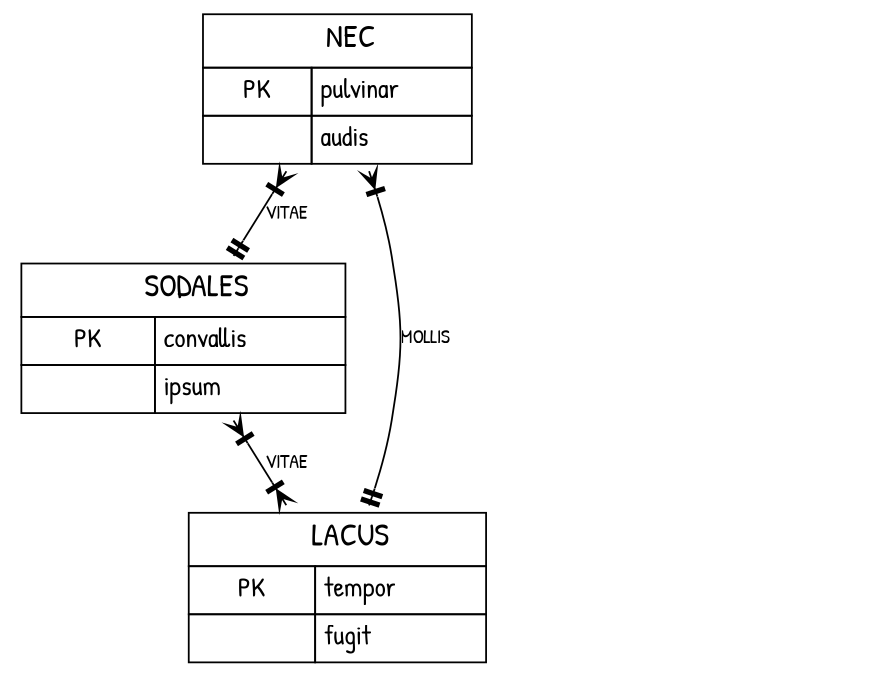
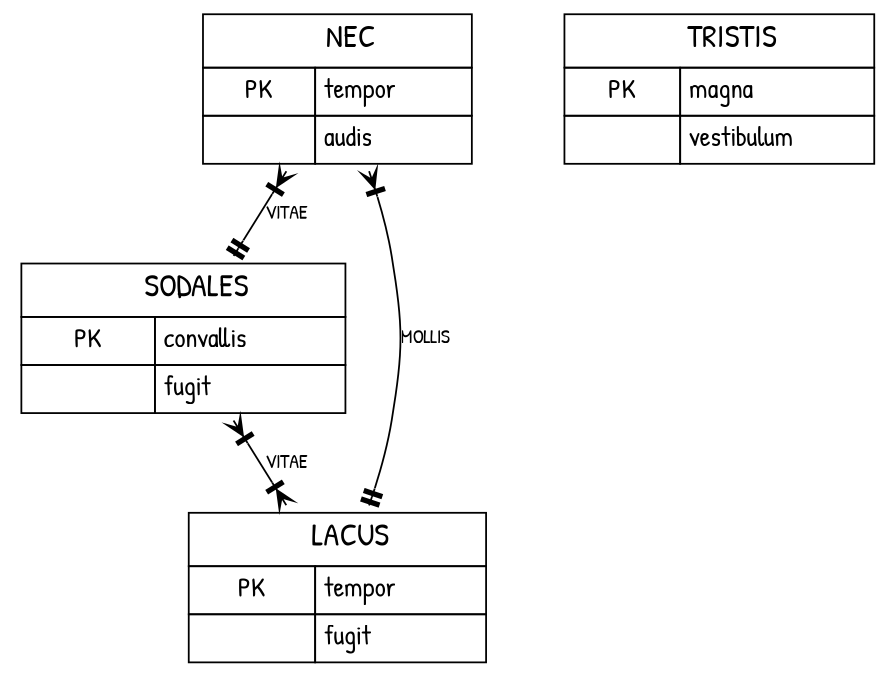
  digraph {
    bgcolor="#FFFFFF"
    fontname="Patrick Hand"
    nodesep=0.5
    node [fontcolor="#000000" fontname="Patrick Hand" fontsize=15 shape=none]
    edge [arrowhead=crowtee arrowtail=crowtee color="#000000" dir=both fontcolor="#000000" fontname="Patrick Hand" fontsize=11 penwidth=1]
-   n1 [label=<<table         border="0"         cellborder="1"         cellspacing="0"         bgcolor="#FFFFFF"         color="#000000"         cellpadding="4"     >         <tr>             <td bgcolor="#FFFFFF" colspan="2">                 <font                     color="#000000"                     point-size="18"                 >NEC</font>             </td>         </tr>         <tr><td>PK</td><td align="left">pulvinar</td></tr>         <tr><td> </td><td align="left">audis</td></tr>     </table> >]
-   n2 [label=<<table         border="0"         cellborder="1"         cellspacing="0"         bgcolor="#FFFFFF"         color="#000000"         cellpadding="4"     >         <tr>             <td bgcolor="#FFFFFF" colspan="2">                 <font                     color="#000000"                     point-size="18"                 >SODALES</font>             </td>         </tr>         <tr><td>PK</td><td align="left">convallis</td></tr>         <tr><td> </td><td align="left">ipsum</td></tr>     </table> >]
+   n1 [label=<<table         border="0"         cellborder="1"         cellspacing="0"         bgcolor="#FFFFFF"         color="#000000"         cellpadding="4"     >         <tr>             <td bgcolor="#FFFFFF" colspan="2">                 <font                     color="#000000"                     point-size="18"                 >NEC</font>             </td>         </tr>         <tr><td>PK</td><td align="left">tempor</td></tr>         <tr><td> </td><td align="left">audis</td></tr>     </table> >]
+   n2 [label=<<table         border="0"         cellborder="1"         cellspacing="0"         bgcolor="#FFFFFF"         color="#000000"         cellpadding="4"     >         <tr>             <td bgcolor="#FFFFFF" colspan="2">                 <font                     color="#000000"                     point-size="18"                 >SODALES</font>             </td>         </tr>         <tr><td>PK</td><td align="left">convallis</td></tr>         <tr><td> </td><td align="left">fugit</td></tr>     </table> >]
    n3 [label=<<table         border="0"         cellborder="1"         cellspacing="0"         bgcolor="#FFFFFF"         color="#000000"         cellpadding="4"     >         <tr>             <td bgcolor="#FFFFFF" colspan="2">                 <font                     color="#000000"                     point-size="18"                 >LACUS</font>             </td>         </tr>         <tr><td>PK</td><td align="left">tempor</td></tr>         <tr><td> </td><td align="left">fugit</td></tr>     </table> >]
+   n4 [label=<<table         border="0"         cellborder="1"         cellspacing="0"         bgcolor="#FFFFFF"         color="#000000"         cellpadding="4"     >         <tr>             <td bgcolor="#FFFFFF" colspan="2">                 <font                     color="#000000"                     point-size="18"                 >TRISTIS</font>             </td>         </tr>         <tr><td>PK</td><td align="left">magna</td></tr>         <tr><td> </td><td align="left">vestibulum</td></tr>     </table> >]
    n1 -> n2 [arrowhead=teetee label=VITAE]
    n2 -> n3 [label=VITAE]
    n3 -> n1 [arrowtail=teetee label=MOLLIS]
  }
